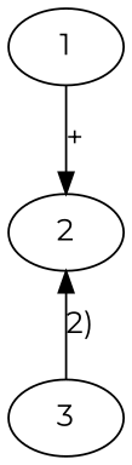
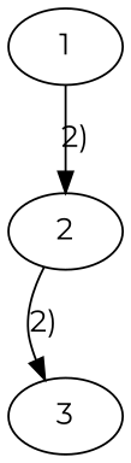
  digraph {
    fontname=Montserrat
    node [fontname=Montserrat]
    edge [fontname=Montserrat]
    1
    2
    3
-   1 -> 2 [label="+"]
-   3 -> 2 [label="2)"]
+   1 -> 2 [label="2)"]
+   2 -> 3 [label="2)"]
  }
